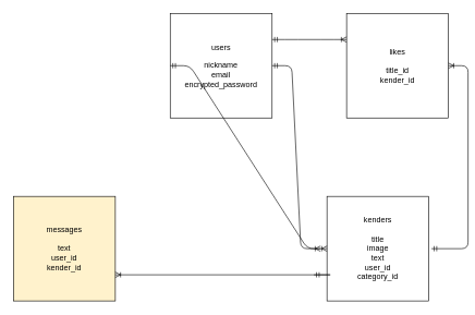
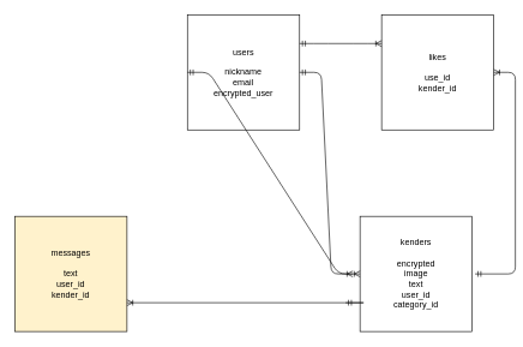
  <mxCell id="0" />
  <mxCell id="1" parent="0" />
- <mxCell id="2" value="users&lt;br&gt;&lt;br&gt;nickname&lt;br&gt;email&lt;br&gt;encrypted_password" style="whiteSpace=wrap;html=1;align=center;" parent="1" vertex="1"><mxGeometry x="260" y="20" width="156" height="160" as="geometry" /></mxCell>
+ <mxCell id="2" value="users&lt;br&gt;&lt;br&gt;nickname&lt;br&gt;email&lt;br&gt;encrypted_user" style="whiteSpace=wrap;html=1;align=center;" parent="1" vertex="1"><mxGeometry x="260" y="20" width="156" height="160" as="geometry" /></mxCell>
  <mxCell id="3" value="messages&lt;br&gt;&lt;br&gt;text&lt;br&gt;user_id&lt;br&gt;kender_id" style="whiteSpace=wrap;html=1;align=center;fillColor=#fff2cc;" parent="1" vertex="1"><mxGeometry x="20" y="300" width="156" height="160" as="geometry" /></mxCell>
- <mxCell id="4" value="kenders&lt;br&gt;&lt;br&gt;title&lt;br&gt;image&lt;br&gt;text&lt;br&gt;user_id&lt;br&gt;category_id" style="whiteSpace=wrap;html=1;align=center;" parent="1" vertex="1"><mxGeometry x="500" y="300" width="156" height="160" as="geometry" /></mxCell>
+ <mxCell id="4" value="kenders&lt;br&gt;&lt;br&gt;encrypted&lt;br&gt;image&lt;br&gt;text&lt;br&gt;user_id&lt;br&gt;category_id" style="whiteSpace=wrap;html=1;align=center;" parent="1" vertex="1"><mxGeometry x="500" y="300" width="156" height="160" as="geometry" /></mxCell>
  <mxCell id="5" value="" style="edgeStyle=entityRelationEdgeStyle;fontSize=12;html=1;endArrow=ERoneToMany;startArrow=ERmandOne;" parent="1" edge="1"><mxGeometry width="100" height="100" relative="1" as="geometry"><mxPoint x="416" y="100" as="sourcePoint" /><mxPoint x="490" y="380" as="targetPoint" /></mxGeometry></mxCell>
  <mxCell id="6" value="" style="edgeStyle=entityRelationEdgeStyle;fontSize=12;html=1;endArrow=ERoneToMany;startArrow=ERmandOne;exitX=0;exitY=0.5;exitDx=0;exitDy=0;" parent="1" source="2" target="4" edge="1"><mxGeometry width="100" height="100" relative="1" as="geometry"><mxPoint x="290" y="250" as="sourcePoint" /><mxPoint x="390" y="150" as="targetPoint" /></mxGeometry></mxCell>
- <mxCell id="7" value="likes&lt;br&gt;&lt;br&gt;title_id&lt;br&gt;kender_id" style="whiteSpace=wrap;html=1;align=center;" parent="1" vertex="1"><mxGeometry x="530" y="20" width="156" height="160" as="geometry" /></mxCell>
+ <mxCell id="7" value="likes&lt;br&gt;&lt;br&gt;use_id&lt;br&gt;kender_id" style="whiteSpace=wrap;html=1;align=center;" parent="1" vertex="1"><mxGeometry x="530" y="20" width="156" height="160" as="geometry" /></mxCell>
  <mxCell id="8" value="" style="edgeStyle=entityRelationEdgeStyle;fontSize=12;html=1;endArrow=ERoneToMany;startArrow=ERmandOne;entryX=1;entryY=0.75;entryDx=0;entryDy=0;" parent="1" target="3" edge="1"><mxGeometry width="100" height="100" relative="1" as="geometry"><mxPoint x="480" y="420" as="sourcePoint" /><mxPoint x="177" y="420" as="targetPoint" /></mxGeometry></mxCell>
  <mxCell id="9" value="" style="edgeStyle=entityRelationEdgeStyle;fontSize=12;html=1;endArrow=ERoneToMany;startArrow=ERmandOne;entryX=0;entryY=0.25;entryDx=0;entryDy=0;" parent="1" target="7" edge="1"><mxGeometry width="100" height="100" relative="1" as="geometry"><mxPoint x="416" y="60" as="sourcePoint" /><mxPoint x="516" y="-40" as="targetPoint" /></mxGeometry></mxCell>
  <mxCell id="10" value="" style="edgeStyle=entityRelationEdgeStyle;fontSize=12;html=1;endArrow=ERoneToMany;startArrow=ERmandOne;" parent="1" target="7" edge="1"><mxGeometry width="100" height="100" relative="1" as="geometry"><mxPoint x="660" y="380" as="sourcePoint" /><mxPoint x="400" y="190" as="targetPoint" /></mxGeometry></mxCell>
